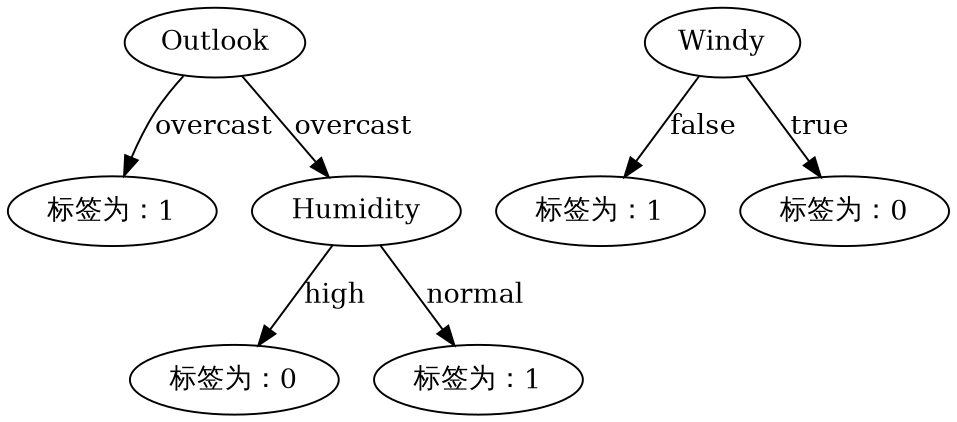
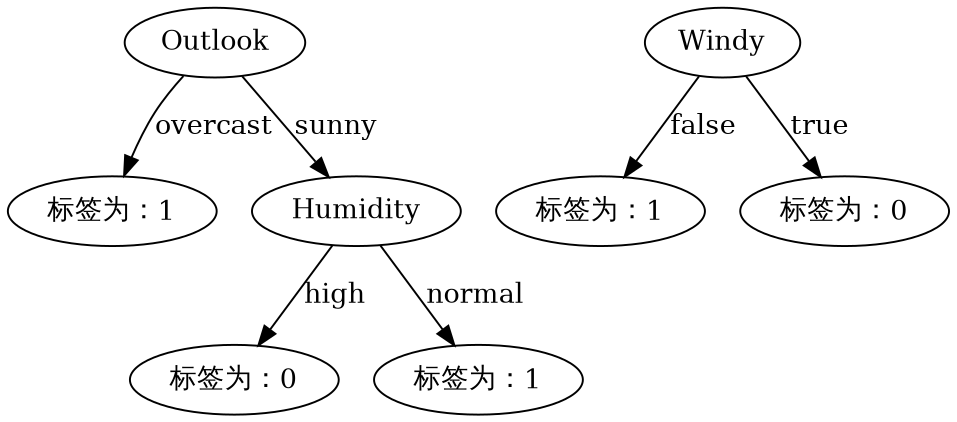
  digraph {
    n1 [label=Outlook]
    n2 [label="标签为：1"]
    n3 [label=Humidity]
    n4 [label=Windy]
    n5 [label="标签为：1"]
    n6 [label="标签为：0"]
    n7 [label="标签为：0"]
    n8 [label="标签为：1"]
    n1 -> n2 [label=overcast]
-   n1 -> n3 [label=overcast]
+   n1 -> n3 [label=sunny]
    n3 -> n7 [label=high]
    n3 -> n8 [label=normal]
    n4 -> n5 [label=false]
    n4 -> n6 [label=true]
  }
